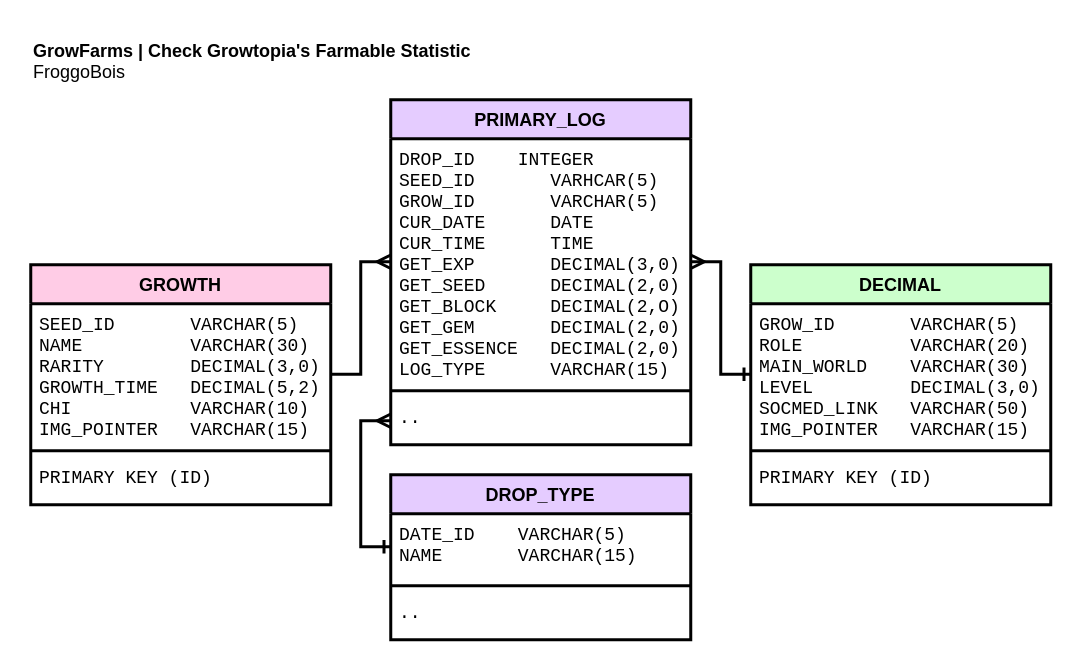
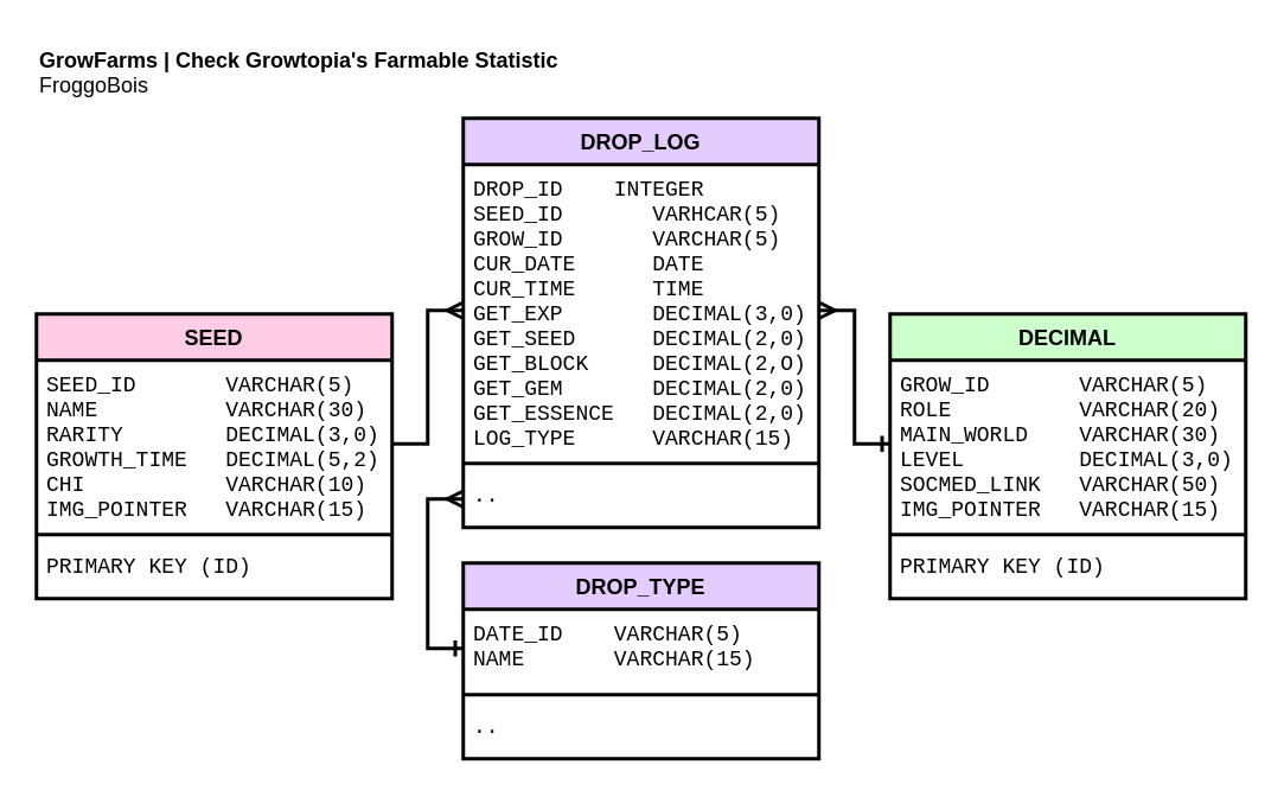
  <mxCell id="0" />
  <mxCell id="1" parent="0" />
  <mxCell id="2" value="GrowFarms | Check Growtopia's Farmable Statistic&lt;br&gt;&lt;span style=&quot;font-weight: normal&quot;&gt;FroggoBois&lt;br&gt;&lt;/span&gt;" style="text;whiteSpace=wrap;html=1;fontStyle=1" parent="1" vertex="1"><mxGeometry x="20" y="20" width="350" height="30" as="geometry" /></mxCell>
- <mxCell id="3" value="GROWTH" style="swimlane;fontStyle=1;align=center;verticalAlign=top;childLayout=stackLayout;horizontal=1;startSize=26;horizontalStack=0;resizeParent=1;resizeParentMax=0;resizeLast=0;collapsible=1;marginBottom=0;strokeWidth=2;fillColor=#FFCCE6;" parent="1" vertex="1"><mxGeometry x="20" y="176" width="200" height="160" as="geometry" /></mxCell>
+ <mxCell id="3" value="SEED" style="swimlane;fontStyle=1;align=center;verticalAlign=top;childLayout=stackLayout;horizontal=1;startSize=26;horizontalStack=0;resizeParent=1;resizeParentMax=0;resizeLast=0;collapsible=1;marginBottom=0;strokeWidth=2;fillColor=#FFCCE6;" parent="1" vertex="1"><mxGeometry x="20" y="176" width="200" height="160" as="geometry" /></mxCell>
  <mxCell id="4" value="SEED_ID       VARCHAR(5)&#10;NAME          VARCHAR(30)&#10;RARITY        DECIMAL(3,0)&#10;GROWTH_TIME   DECIMAL(5,2)&#10;CHI           VARCHAR(10)&#10;IMG_POINTER   VARCHAR(15)" style="text;strokeColor=none;fillColor=none;align=left;verticalAlign=top;spacingLeft=4;spacingRight=4;overflow=hidden;rotatable=0;points=[[0,0.5],[1,0.5]];portConstraint=eastwest;fontFamily=Courier New;" parent="3" vertex="1"><mxGeometry y="26" width="200" height="94" as="geometry" /></mxCell>
  <mxCell id="5" value="" style="line;strokeWidth=2;fillColor=none;align=left;verticalAlign=middle;spacingTop=-1;spacingLeft=3;spacingRight=3;rotatable=0;labelPosition=right;points=[];portConstraint=eastwest;" parent="3" vertex="1"><mxGeometry y="120" width="200" height="8" as="geometry" /></mxCell>
  <mxCell id="6" value="PRIMARY KEY (ID)" style="text;strokeColor=none;fillColor=none;align=left;verticalAlign=top;spacingLeft=4;spacingRight=4;overflow=hidden;rotatable=0;points=[[0,0.5],[1,0.5]];portConstraint=eastwest;fontFamily=Courier New;" parent="3" vertex="1"><mxGeometry y="128" width="200" height="32" as="geometry" /></mxCell>
- <mxCell id="7" value="PRIMARY_LOG" style="swimlane;fontStyle=1;align=center;verticalAlign=top;childLayout=stackLayout;horizontal=1;startSize=26;horizontalStack=0;resizeParent=1;resizeParentMax=0;resizeLast=0;collapsible=1;marginBottom=0;strokeWidth=2;fillColor=#E5CCFF;" parent="1" vertex="1"><mxGeometry x="260" y="66" width="200" height="230" as="geometry" /></mxCell>
+ <mxCell id="7" value="DROP_LOG" style="swimlane;fontStyle=1;align=center;verticalAlign=top;childLayout=stackLayout;horizontal=1;startSize=26;horizontalStack=0;resizeParent=1;resizeParentMax=0;resizeLast=0;collapsible=1;marginBottom=0;strokeWidth=2;fillColor=#E5CCFF;" parent="1" vertex="1"><mxGeometry x="260" y="66" width="200" height="230" as="geometry" /></mxCell>
  <mxCell id="8" value="DROP_ID    INTEGER&#10;SEED_ID       VARHCAR(5)&#10;GROW_ID       VARCHAR(5)&#10;CUR_DATE      DATE&#10;CUR_TIME      TIME&#10;GET_EXP       DECIMAL(3,0)&#10;GET_SEED      DECIMAL(2,0)&#10;GET_BLOCK     DECIMAL(2,O)&#10;GET_GEM       DECIMAL(2,0)&#10;GET_ESSENCE   DECIMAL(2,0)&#10;LOG_TYPE      VARCHAR(15)&#10;" style="text;strokeColor=none;fillColor=none;align=left;verticalAlign=top;spacingLeft=4;spacingRight=4;overflow=hidden;rotatable=0;points=[[0,0.5],[1,0.5]];portConstraint=eastwest;fontFamily=Courier New;" parent="7" vertex="1"><mxGeometry y="26" width="200" height="164" as="geometry" /></mxCell>
  <mxCell id="9" value="" style="line;strokeWidth=2;fillColor=none;align=left;verticalAlign=middle;spacingTop=-1;spacingLeft=3;spacingRight=3;rotatable=0;labelPosition=right;points=[];portConstraint=eastwest;" parent="7" vertex="1"><mxGeometry y="190" width="200" height="8" as="geometry" /></mxCell>
  <mxCell id="10" value=".." style="text;strokeColor=none;fillColor=none;align=left;verticalAlign=top;spacingLeft=4;spacingRight=4;overflow=hidden;rotatable=0;points=[[0,0.5],[1,0.5]];portConstraint=eastwest;fontFamily=Courier New;" parent="7" vertex="1"><mxGeometry y="198" width="200" height="32" as="geometry" /></mxCell>
  <mxCell id="11" value="DECIMAL" style="swimlane;fontStyle=1;align=center;verticalAlign=top;childLayout=stackLayout;horizontal=1;startSize=26;horizontalStack=0;resizeParent=1;resizeParentMax=0;resizeLast=0;collapsible=1;marginBottom=0;strokeWidth=2;fillColor=#CCFFCC;" parent="1" vertex="1"><mxGeometry x="500" y="176" width="200" height="160" as="geometry" /></mxCell>
  <mxCell id="12" value="GROW_ID       VARCHAR(5)&#10;ROLE          VARCHAR(20)&#10;MAIN_WORLD    VARCHAR(30)&#10;LEVEL         DECIMAL(3,0)&#10;SOCMED_LINK   VARCHAR(50)&#10;IMG_POINTER   VARCHAR(15)" style="text;strokeColor=none;fillColor=none;align=left;verticalAlign=top;spacingLeft=4;spacingRight=4;overflow=hidden;rotatable=0;points=[[0,0.5],[1,0.5]];portConstraint=eastwest;fontFamily=Courier New;" parent="11" vertex="1"><mxGeometry y="26" width="200" height="94" as="geometry" /></mxCell>
  <mxCell id="13" value="" style="line;strokeWidth=2;fillColor=none;align=left;verticalAlign=middle;spacingTop=-1;spacingLeft=3;spacingRight=3;rotatable=0;labelPosition=right;points=[];portConstraint=eastwest;" parent="11" vertex="1"><mxGeometry y="120" width="200" height="8" as="geometry" /></mxCell>
  <mxCell id="14" value="PRIMARY KEY (ID)" style="text;strokeColor=none;fillColor=none;align=left;verticalAlign=top;spacingLeft=4;spacingRight=4;overflow=hidden;rotatable=0;points=[[0,0.5],[1,0.5]];portConstraint=eastwest;fontFamily=Courier New;" parent="11" vertex="1"><mxGeometry y="128" width="200" height="32" as="geometry" /></mxCell>
  <mxCell id="15" style="edgeStyle=orthogonalEdgeStyle;rounded=0;orthogonalLoop=1;jettySize=auto;html=1;exitX=1;exitY=0.5;exitDx=0;exitDy=0;entryX=0;entryY=0.5;entryDx=0;entryDy=0;strokeWidth=2;endArrow=ERmany;endFill=0;" edge="1" parent="1" source="4" target="8"><mxGeometry relative="1" as="geometry" /></mxCell>
  <mxCell id="16" style="edgeStyle=orthogonalEdgeStyle;rounded=0;orthogonalLoop=1;jettySize=auto;html=1;exitX=0;exitY=0.5;exitDx=0;exitDy=0;entryX=1;entryY=0.5;entryDx=0;entryDy=0;startArrow=ERone;startFill=0;endArrow=ERmany;endFill=0;strokeWidth=2;" edge="1" parent="1" source="12" target="8"><mxGeometry relative="1" as="geometry" /></mxCell>
  <mxCell id="17" value="DROP_TYPE" style="swimlane;fontStyle=1;align=center;verticalAlign=top;childLayout=stackLayout;horizontal=1;startSize=26;horizontalStack=0;resizeParent=1;resizeParentMax=0;resizeLast=0;collapsible=1;marginBottom=0;strokeWidth=2;fillColor=#E5CCFF;" vertex="1" parent="1"><mxGeometry x="260" y="316" width="200" height="110" as="geometry" /></mxCell>
  <mxCell id="18" value="DATE_ID    VARCHAR(5)&#10;NAME       VARCHAR(15)" style="text;strokeColor=none;fillColor=none;align=left;verticalAlign=top;spacingLeft=4;spacingRight=4;overflow=hidden;rotatable=0;points=[[0,0.5],[1,0.5]];portConstraint=eastwest;fontFamily=Courier New;" vertex="1" parent="17"><mxGeometry y="26" width="200" height="44" as="geometry" /></mxCell>
  <mxCell id="19" value="" style="line;strokeWidth=2;fillColor=none;align=left;verticalAlign=middle;spacingTop=-1;spacingLeft=3;spacingRight=3;rotatable=0;labelPosition=right;points=[];portConstraint=eastwest;" vertex="1" parent="17"><mxGeometry y="70" width="200" height="8" as="geometry" /></mxCell>
  <mxCell id="20" value=".." style="text;strokeColor=none;fillColor=none;align=left;verticalAlign=top;spacingLeft=4;spacingRight=4;overflow=hidden;rotatable=0;points=[[0,0.5],[1,0.5]];portConstraint=eastwest;fontFamily=Courier New;" vertex="1" parent="17"><mxGeometry y="78" width="200" height="32" as="geometry" /></mxCell>
  <mxCell id="21" style="edgeStyle=orthogonalEdgeStyle;rounded=0;orthogonalLoop=1;jettySize=auto;html=1;exitX=0;exitY=0.5;exitDx=0;exitDy=0;entryX=0;entryY=0.5;entryDx=0;entryDy=0;startArrow=ERone;startFill=0;endArrow=ERmany;endFill=0;strokeWidth=2;" edge="1" parent="1" source="18" target="10"><mxGeometry relative="1" as="geometry" /></mxCell>
